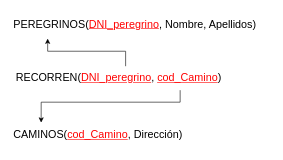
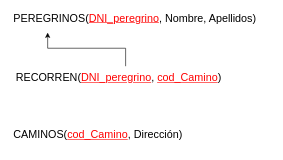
  <mxCell id="0" />
  <mxCell id="1" parent="0" />
- <mxCell id="2" value="&lt;font style=&quot;font-size: 18px&quot;&gt;PEREGRINOS(&lt;u style=&quot;border-color: var(--border-color); color: rgb(255, 0, 0);&quot;&gt;DNI_peregrino&lt;/u&gt;, Nombre, Apellidos)&lt;/font&gt;" style="text;html=1;align=left;verticalAlign=middle;resizable=0;points=[];autosize=1;" vertex="1" parent="1"><mxGeometry x="20" y="20" width="430" height="40" as="geometry" /></mxCell>
+ <mxCell id="2" value="&lt;font style=&quot;font-size: 18px&quot;&gt;PEREGRINOS(&lt;u style=&quot;border-color: var(--border-color); color: rgb(255, 0, 0);&quot;&gt;DNI_peregrino&lt;/u&gt;, Nombre, Apellidos)&lt;/font&gt;" style="text;html=1;align=left;verticalAlign=middle;resizable=0;points=[];autosize=1;" vertex="1" parent="1"><mxGeometry x="20" y="10" width="430" height="40" as="geometry" /></mxCell>
  <mxCell id="3" value="&lt;font style=&quot;font-size: 18px&quot;&gt;RECORREN(&lt;u style=&quot;border-color: var(--border-color); color: rgb(255, 0, 0);&quot;&gt;DNI_peregrino&lt;/u&gt;,&amp;nbsp;&lt;u style=&quot;border-color: var(--border-color); color: rgb(255, 0, 0);&quot;&gt;cod_Camino&lt;/u&gt;)&lt;/font&gt;" style="text;html=1;align=left;verticalAlign=middle;resizable=0;points=[];autosize=1;" vertex="1" parent="1"><mxGeometry x="24" y="110" width="370" height="40" as="geometry" /></mxCell>
  <mxCell id="4" value="&lt;font style=&quot;font-size: 18px&quot;&gt;CAMINOS(&lt;u style=&quot;border-color: var(--border-color); color: rgb(255, 0, 0);&quot;&gt;cod_Camino&lt;/u&gt;, Dirección)&lt;/font&gt;" style="text;html=1;align=left;verticalAlign=middle;resizable=0;points=[];autosize=1;" vertex="1" parent="1"><mxGeometry x="20" y="205" width="310" height="40" as="geometry" /></mxCell>
- <mxCell id="5" style="edgeStyle=orthogonalEdgeStyle;rounded=0;orthogonalLoop=1;jettySize=auto;html=1;entryX=0.155;entryY=-0.025;entryDx=0;entryDy=0;entryPerimeter=0;" edge="1" parent="1" source="3" target="4"><mxGeometry relative="1" as="geometry"><Array as="points"><mxPoint x="300" y="170" /><mxPoint x="68" y="170" /></Array></mxGeometry></mxCell>
  <mxCell id="6" style="edgeStyle=orthogonalEdgeStyle;rounded=0;orthogonalLoop=1;jettySize=auto;html=1;entryX=0.137;entryY=1.1;entryDx=0;entryDy=0;entryPerimeter=0;" edge="1" parent="1" source="3" target="2"><mxGeometry relative="1" as="geometry" /></mxCell>
